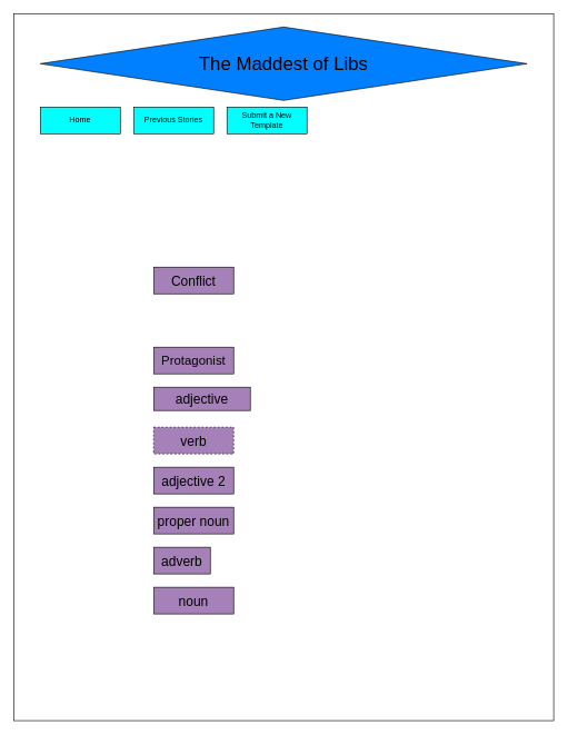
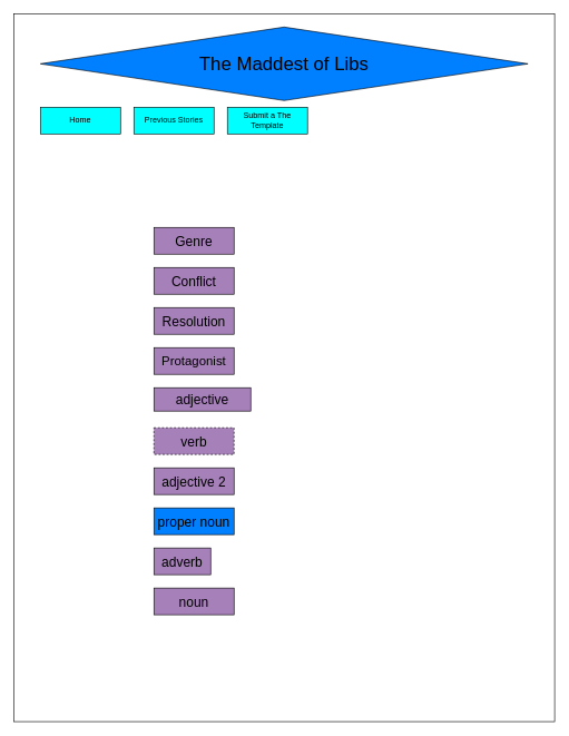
  <mxCell id="0" />
  <mxCell id="1" parent="0" />
  <mxCell id="2" value="" style="rounded=0;whiteSpace=wrap;html=1;" vertex="1" parent="1"><mxGeometry x="20" y="20" width="810" height="1060" as="geometry" /></mxCell>
  <mxCell id="3" value="" style="rounded=0;whiteSpace=wrap;html=1;fillColor=#00FFFF;" vertex="1" parent="1"><mxGeometry x="60" y="160" width="120" height="40" as="geometry" /></mxCell>
  <mxCell id="4" value="" style="rounded=0;whiteSpace=wrap;html=1;fillColor=#00FFFF;" vertex="1" parent="1"><mxGeometry x="340" y="160" width="120" height="40" as="geometry" /></mxCell>
  <mxCell id="5" value="" style="rounded=0;whiteSpace=wrap;html=1;fillColor=#00FFFF;" vertex="1" parent="1"><mxGeometry x="200" y="160" width="120" height="40" as="geometry" /></mxCell>
  <mxCell id="6" value="Home" style="text;html=1;strokeColor=none;fillColor=none;align=center;verticalAlign=middle;whiteSpace=wrap;rounded=0;" vertex="1" parent="1"><mxGeometry x="100" y="170" width="40" height="20" as="geometry" /></mxCell>
  <mxCell id="7" value="Previous Stories" style="text;html=1;strokeColor=none;fillColor=none;align=center;verticalAlign=middle;whiteSpace=wrap;rounded=0;" vertex="1" parent="1"><mxGeometry x="210" y="170" width="100" height="20" as="geometry" /></mxCell>
- <mxCell id="8" value="Submit a New Template" style="text;html=1;strokeColor=none;fillColor=none;align=center;verticalAlign=middle;whiteSpace=wrap;rounded=0;" vertex="1" parent="1"><mxGeometry x="350" y="170" width="100" height="20" as="geometry" /></mxCell>
+ <mxCell id="8" value="Submit a The Template" style="text;html=1;strokeColor=none;fillColor=none;align=center;verticalAlign=middle;whiteSpace=wrap;rounded=0;" vertex="1" parent="1"><mxGeometry x="350" y="170" width="100" height="20" as="geometry" /></mxCell>
  <mxCell id="9" value="&lt;font style=&quot;font-size: 28px&quot;&gt;The Maddest of Libs&lt;/font&gt;" style="rhombus;whiteSpace=wrap;html=1;fillColor=#007FFF;" vertex="1" parent="1"><mxGeometry x="60" y="40" width="730" height="110" as="geometry" /></mxCell>
+ <mxCell id="10" value="&lt;font style=&quot;font-size: 20px&quot;&gt;Genre&lt;/font&gt;" style="rounded=0;whiteSpace=wrap;html=1;fillColor=#A680B8;" vertex="1" parent="1"><mxGeometry x="230" y="340" width="120" height="40" as="geometry" /></mxCell>
  <mxCell id="11" value="&lt;font style=&quot;font-size: 20px&quot;&gt;Conflict&lt;/font&gt;" style="rounded=0;whiteSpace=wrap;html=1;fillColor=#A680B8;" vertex="1" parent="1"><mxGeometry x="230" y="400" width="120" height="40" as="geometry" /></mxCell>
+ <mxCell id="12" value="&lt;font style=&quot;font-size: 20px&quot;&gt;Resolution&lt;/font&gt;" style="rounded=0;whiteSpace=wrap;html=1;fillColor=#A680B8;" vertex="1" parent="1"><mxGeometry x="230" y="460" width="120" height="40" as="geometry" /></mxCell>
  <mxCell id="13" value="&lt;font style=&quot;font-size: 20px&quot;&gt;verb&lt;/font&gt;" style="rounded=0;whiteSpace=wrap;html=1;fillColor=#A680B8;dashed=1;" vertex="1" parent="1"><mxGeometry x="230" y="640" width="120" height="40" as="geometry" /></mxCell>
  <mxCell id="14" value="&lt;font style=&quot;font-size: 19px&quot;&gt;Protagonist&lt;/font&gt;" style="rounded=0;whiteSpace=wrap;html=1;fillColor=#A680B8;" vertex="1" parent="1"><mxGeometry x="230" y="520" width="120" height="40" as="geometry" /></mxCell>
  <mxCell id="15" value="&lt;font style=&quot;font-size: 20px&quot;&gt;adjective&lt;/font&gt;" style="rounded=0;whiteSpace=wrap;html=1;fillColor=#A680B8;" vertex="1" parent="1"><mxGeometry x="230" y="580" width="145" height="35" as="geometry" /></mxCell>
- <mxCell id="16" value="&lt;span style=&quot;font-size: 20px&quot;&gt;proper noun&lt;/span&gt;" style="rounded=0;whiteSpace=wrap;html=1;fillColor=#A680B8;" vertex="1" parent="1"><mxGeometry x="230" y="760" width="120" height="40" as="geometry" /></mxCell>
+ <mxCell id="16" value="&lt;span style=&quot;font-size: 20px&quot;&gt;proper noun&lt;/span&gt;" style="rounded=0;whiteSpace=wrap;html=1;fillColor=#007fff;" vertex="1" parent="1"><mxGeometry x="230" y="760" width="120" height="40" as="geometry" /></mxCell>
  <mxCell id="17" value="&lt;font style=&quot;font-size: 20px&quot;&gt;noun&lt;/font&gt;" style="rounded=0;whiteSpace=wrap;html=1;fillColor=#A680B8;" vertex="1" parent="1"><mxGeometry x="230" y="880" width="120" height="40" as="geometry" /></mxCell>
  <mxCell id="18" value="&lt;font style=&quot;font-size: 20px&quot;&gt;adverb&lt;/font&gt;" style="rounded=0;whiteSpace=wrap;html=1;fillColor=#A680B8;" vertex="1" parent="1"><mxGeometry x="230" y="820" width="85" height="40" as="geometry" /></mxCell>
  <mxCell id="19" value="&lt;font style=&quot;font-size: 20px&quot;&gt;adjective 2&lt;/font&gt;" style="rounded=0;whiteSpace=wrap;html=1;fillColor=#A680B8;" vertex="1" parent="1"><mxGeometry x="230" y="700" width="120" height="40" as="geometry" /></mxCell>
